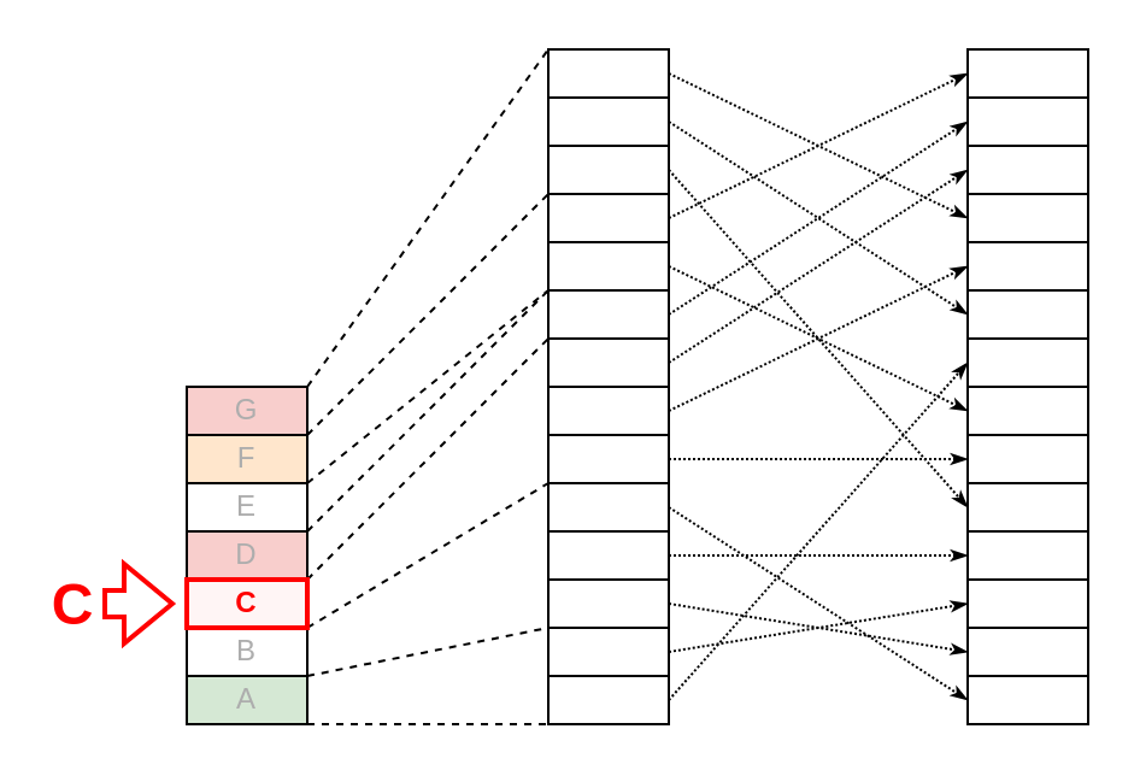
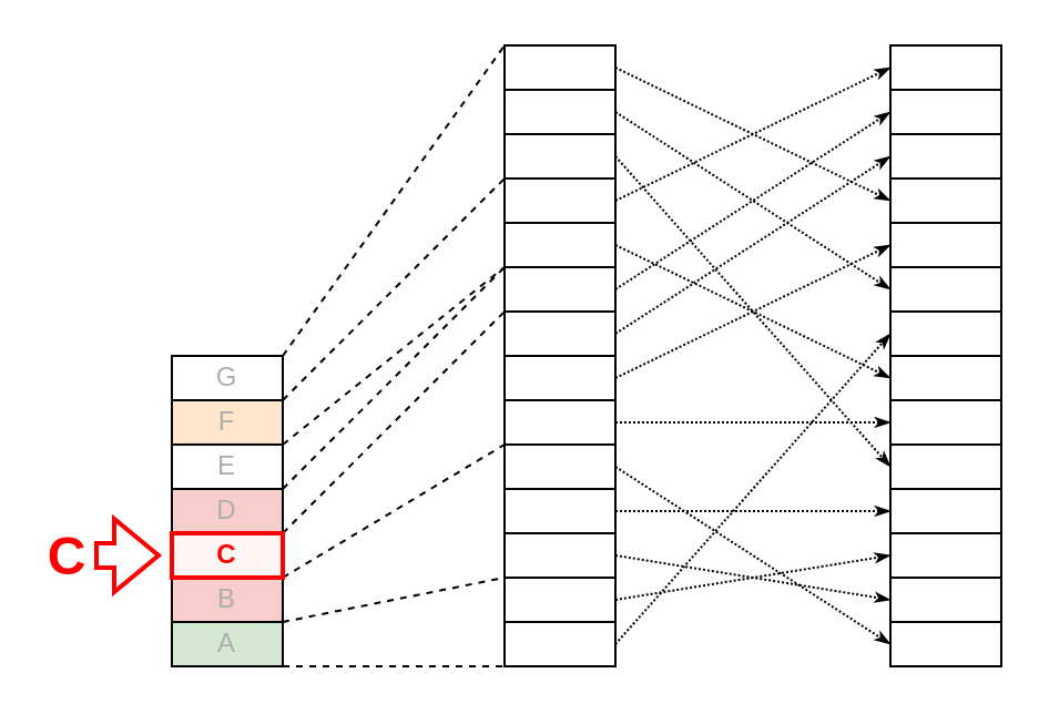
  <mxCell id="0" />
  <mxCell id="1" parent="0" />
  <mxCell id="2" value="A" style="rounded=0;whiteSpace=wrap;html=1;fontColor=#ADADAD;fillColor=#d5e8d4;" parent="1" vertex="1"><mxGeometry x="77" y="280" width="50" height="20" as="geometry" /></mxCell>
- <mxCell id="3" value="B" style="rounded=0;whiteSpace=wrap;html=1;fontColor=#ADADAD;" parent="1" vertex="1"><mxGeometry x="77" y="260" width="50" height="20" as="geometry" /></mxCell>
+ <mxCell id="3" value="B" style="rounded=0;whiteSpace=wrap;html=1;fontColor=#ADADAD;fillColor=#f8cecc;" parent="1" vertex="1"><mxGeometry x="77" y="260" width="50" height="20" as="geometry" /></mxCell>
  <mxCell id="4" value="D" style="rounded=0;whiteSpace=wrap;html=1;fontColor=#ADADAD;fillColor=#f8cecc;" parent="1" vertex="1"><mxGeometry x="77" y="220" width="50" height="20" as="geometry" /></mxCell>
  <mxCell id="5" value="E" style="rounded=0;whiteSpace=wrap;html=1;fontColor=#ADADAD;" parent="1" vertex="1"><mxGeometry x="77" y="200" width="50" height="20" as="geometry" /></mxCell>
  <mxCell id="6" value="" style="rounded=0;whiteSpace=wrap;html=1;" parent="1" vertex="1"><mxGeometry x="227" y="280" width="50" height="20" as="geometry" /></mxCell>
  <mxCell id="7" value="" style="rounded=0;whiteSpace=wrap;html=1;" parent="1" vertex="1"><mxGeometry x="227" y="260" width="50" height="20" as="geometry" /></mxCell>
  <mxCell id="8" value="" style="rounded=0;whiteSpace=wrap;html=1;" parent="1" vertex="1"><mxGeometry x="227" y="240" width="50" height="20" as="geometry" /></mxCell>
  <mxCell id="9" value="" style="rounded=0;whiteSpace=wrap;html=1;" parent="1" vertex="1"><mxGeometry x="227" y="220" width="50" height="20" as="geometry" /></mxCell>
  <mxCell id="10" value="" style="rounded=0;whiteSpace=wrap;html=1;" parent="1" vertex="1"><mxGeometry x="227" y="200" width="50" height="20" as="geometry" /></mxCell>
  <mxCell id="11" value="" style="rounded=0;whiteSpace=wrap;html=1;" parent="1" vertex="1"><mxGeometry x="227" y="120" width="50" height="20" as="geometry" /></mxCell>
  <mxCell id="12" value="" style="rounded=0;whiteSpace=wrap;html=1;" parent="1" vertex="1"><mxGeometry x="227" y="100" width="50" height="20" as="geometry" /></mxCell>
  <mxCell id="13" value="" style="rounded=0;whiteSpace=wrap;html=1;" parent="1" vertex="1"><mxGeometry x="227" y="80" width="50" height="20" as="geometry" /></mxCell>
  <mxCell id="14" value="" style="rounded=0;whiteSpace=wrap;html=1;" parent="1" vertex="1"><mxGeometry x="227" y="60" width="50" height="20" as="geometry" /></mxCell>
  <mxCell id="15" value="" style="rounded=0;whiteSpace=wrap;html=1;" parent="1" vertex="1"><mxGeometry x="227" y="40" width="50" height="20" as="geometry" /></mxCell>
  <mxCell id="16" value="" style="rounded=0;whiteSpace=wrap;html=1;" parent="1" vertex="1"><mxGeometry x="227" y="20" width="50" height="20" as="geometry" /></mxCell>
  <mxCell id="17" value="F" style="rounded=0;whiteSpace=wrap;html=1;fontColor=#ADADAD;fillColor=#ffe6cc;" parent="1" vertex="1"><mxGeometry x="77" y="180" width="50" height="20" as="geometry" /></mxCell>
- <mxCell id="18" value="G" style="rounded=0;whiteSpace=wrap;html=1;fontColor=#ADADAD;fillColor=#f8cecc;" parent="1" vertex="1"><mxGeometry x="77" y="160" width="50" height="20" as="geometry" /></mxCell>
+ <mxCell id="18" value="G" style="rounded=0;whiteSpace=wrap;html=1;fontColor=#ADADAD;" parent="1" vertex="1"><mxGeometry x="77" y="160" width="50" height="20" as="geometry" /></mxCell>
  <mxCell id="19" value="" style="rounded=0;whiteSpace=wrap;html=1;" parent="1" vertex="1"><mxGeometry x="401" y="140" width="50" height="20" as="geometry" /></mxCell>
  <mxCell id="20" value="" style="rounded=0;whiteSpace=wrap;html=1;" parent="1" vertex="1"><mxGeometry x="401" y="240" width="50" height="20" as="geometry" /></mxCell>
  <mxCell id="21" value="" style="rounded=0;whiteSpace=wrap;html=1;" parent="1" vertex="1"><mxGeometry x="401" y="260" width="50" height="20" as="geometry" /></mxCell>
  <mxCell id="22" value="" style="rounded=0;whiteSpace=wrap;html=1;" parent="1" vertex="1"><mxGeometry x="401" y="220" width="50" height="20" as="geometry" /></mxCell>
  <mxCell id="23" value="" style="rounded=0;whiteSpace=wrap;html=1;" parent="1" vertex="1"><mxGeometry x="401" y="280" width="50" height="20" as="geometry" /></mxCell>
  <mxCell id="24" value="" style="rounded=0;whiteSpace=wrap;html=1;" parent="1" vertex="1"><mxGeometry x="401" y="40" width="50" height="20" as="geometry" /></mxCell>
  <mxCell id="25" value="" style="rounded=0;whiteSpace=wrap;html=1;" parent="1" vertex="1"><mxGeometry x="401" y="160" width="50" height="20" as="geometry" /></mxCell>
  <mxCell id="26" value="" style="rounded=0;whiteSpace=wrap;html=1;" parent="1" vertex="1"><mxGeometry x="401" y="20" width="50" height="20" as="geometry" /></mxCell>
  <mxCell id="27" value="" style="rounded=0;whiteSpace=wrap;html=1;" parent="1" vertex="1"><mxGeometry x="401" y="200" width="50" height="20" as="geometry" /></mxCell>
  <mxCell id="28" value="" style="rounded=0;whiteSpace=wrap;html=1;" parent="1" vertex="1"><mxGeometry x="401" y="120" width="50" height="20" as="geometry" /></mxCell>
  <mxCell id="29" value="" style="rounded=0;whiteSpace=wrap;html=1;" parent="1" vertex="1"><mxGeometry x="401" y="80" width="50" height="20" as="geometry" /></mxCell>
  <mxCell id="30" value="" style="endArrow=none;dashed=1;html=1;rounded=0;exitX=1;exitY=1;exitDx=0;exitDy=0;entryX=0;entryY=1;entryDx=0;entryDy=0;" parent="1" edge="1"><mxGeometry width="50" height="50" relative="1" as="geometry"><mxPoint x="127" y="300" as="sourcePoint" /><mxPoint x="227" y="300" as="targetPoint" /></mxGeometry></mxCell>
  <mxCell id="31" value="" style="endArrow=none;dashed=1;html=1;rounded=0;exitX=1;exitY=1;exitDx=0;exitDy=0;entryX=0;entryY=0;entryDx=0;entryDy=0;" parent="1" target="7" edge="1"><mxGeometry width="50" height="50" relative="1" as="geometry"><mxPoint x="127" y="280" as="sourcePoint" /><mxPoint x="227" y="280" as="targetPoint" /></mxGeometry></mxCell>
  <mxCell id="32" value="" style="endArrow=none;dashed=1;html=1;rounded=0;exitX=1;exitY=1;exitDx=0;exitDy=0;entryX=0;entryY=0;entryDx=0;entryDy=0;strokeWidth=1;strokeColor=#000000;" parent="1" target="10" edge="1"><mxGeometry width="50" height="50" relative="1" as="geometry"><mxPoint x="127" y="260" as="sourcePoint" /><mxPoint x="227" y="260" as="targetPoint" /></mxGeometry></mxCell>
  <mxCell id="33" value="" style="endArrow=none;dashed=1;html=1;rounded=0;exitX=1;exitY=1;exitDx=0;exitDy=0;entryX=0;entryY=0;entryDx=0;entryDy=0;strokeWidth=1;strokeColor=#000000;" parent="1" target="57" edge="1"><mxGeometry width="50" height="50" relative="1" as="geometry"><mxPoint x="127" y="240" as="sourcePoint" /><mxPoint x="227" y="240" as="targetPoint" /></mxGeometry></mxCell>
  <mxCell id="34" value="" style="endArrow=none;dashed=1;html=1;rounded=0;exitX=1;exitY=1;exitDx=0;exitDy=0;entryX=0;entryY=0;entryDx=0;entryDy=0;" parent="1" target="11" edge="1"><mxGeometry width="50" height="50" relative="1" as="geometry"><mxPoint x="127" y="220" as="sourcePoint" /><mxPoint x="227" y="220" as="targetPoint" /></mxGeometry></mxCell>
  <mxCell id="35" value="" style="endArrow=none;dashed=1;html=1;rounded=0;exitX=1;exitY=1;exitDx=0;exitDy=0;entryX=0;entryY=1;entryDx=0;entryDy=0;" parent="1" target="12" edge="1"><mxGeometry width="50" height="50" relative="1" as="geometry"><mxPoint x="127" y="200" as="sourcePoint" /><mxPoint x="227" y="200" as="targetPoint" /></mxGeometry></mxCell>
  <mxCell id="36" value="" style="endArrow=none;dashed=1;html=1;rounded=0;exitX=1;exitY=1;exitDx=0;exitDy=0;entryX=0;entryY=1;entryDx=0;entryDy=0;" parent="1" target="14" edge="1"><mxGeometry width="50" height="50" relative="1" as="geometry"><mxPoint x="127" y="180" as="sourcePoint" /><mxPoint x="227" y="180" as="targetPoint" /></mxGeometry></mxCell>
  <mxCell id="37" value="" style="endArrow=none;dashed=1;html=1;rounded=0;exitX=1;exitY=1;exitDx=0;exitDy=0;entryX=0;entryY=0;entryDx=0;entryDy=0;" parent="1" target="16" edge="1"><mxGeometry width="50" height="50" relative="1" as="geometry"><mxPoint x="127" y="160" as="sourcePoint" /><mxPoint x="227" y="160" as="targetPoint" /></mxGeometry></mxCell>
  <mxCell id="38" value="" style="endArrow=classicThin;html=1;rounded=0;exitX=1;exitY=0.5;exitDx=0;exitDy=0;entryX=0;entryY=0.5;entryDx=0;entryDy=0;endFill=1;endSize=4;dashed=1;dashPattern=1 1;" parent="1" source="6" target="19" edge="1"><mxGeometry width="50" height="50" relative="1" as="geometry"><mxPoint x="307" y="260" as="sourcePoint" /><mxPoint x="357" y="210" as="targetPoint" /></mxGeometry></mxCell>
  <mxCell id="39" value="" style="endArrow=classicThin;html=1;rounded=0;exitX=1;exitY=0.5;exitDx=0;exitDy=0;entryX=0;entryY=0.5;entryDx=0;entryDy=0;endFill=1;endSize=4;dashed=1;dashPattern=1 1;" parent="1" source="7" target="20" edge="1"><mxGeometry width="50" height="50" relative="1" as="geometry"><mxPoint x="307" y="260" as="sourcePoint" /><mxPoint x="357" y="210" as="targetPoint" /></mxGeometry></mxCell>
  <mxCell id="40" value="" style="endArrow=classicThin;html=1;rounded=0;exitX=1;exitY=0.5;exitDx=0;exitDy=0;entryX=0;entryY=0.5;entryDx=0;entryDy=0;endFill=1;endSize=4;dashed=1;dashPattern=1 1;" parent="1" source="8" target="21" edge="1"><mxGeometry width="50" height="50" relative="1" as="geometry"><mxPoint x="337" y="220" as="sourcePoint" /><mxPoint x="387" y="170" as="targetPoint" /></mxGeometry></mxCell>
  <mxCell id="41" value="" style="endArrow=classicThin;html=1;rounded=0;exitX=1;exitY=0.5;exitDx=0;exitDy=0;entryX=0;entryY=0.5;entryDx=0;entryDy=0;endFill=1;endSize=4;dashed=1;dashPattern=1 1;" parent="1" source="9" target="22" edge="1"><mxGeometry width="50" height="50" relative="1" as="geometry"><mxPoint x="317" y="230" as="sourcePoint" /><mxPoint x="367" y="180" as="targetPoint" /></mxGeometry></mxCell>
  <mxCell id="42" value="" style="endArrow=classicThin;html=1;rounded=0;exitX=1;exitY=0.5;exitDx=0;exitDy=0;entryX=0;entryY=0.5;entryDx=0;entryDy=0;endFill=1;endSize=4;dashed=1;dashPattern=1 1;" parent="1" source="10" target="23" edge="1"><mxGeometry width="50" height="50" relative="1" as="geometry"><mxPoint x="317" y="170" as="sourcePoint" /><mxPoint x="367" y="120" as="targetPoint" /></mxGeometry></mxCell>
  <mxCell id="43" value="" style="endArrow=classicThin;html=1;rounded=0;exitX=1;exitY=0.5;exitDx=0;exitDy=0;entryX=0;entryY=0.5;entryDx=0;entryDy=0;endFill=1;endSize=4;dashed=1;dashPattern=1 1;strokeWidth=1;strokeColor=#000000;" parent="1" source="55" target="58" edge="1"><mxGeometry width="50" height="50" relative="1" as="geometry"><mxPoint x="317" y="110" as="sourcePoint" /><mxPoint x="367" y="60" as="targetPoint" /></mxGeometry></mxCell>
  <mxCell id="44" value="" style="endArrow=classicThin;html=1;rounded=0;exitX=1;exitY=0.5;exitDx=0;exitDy=0;entryX=0;entryY=0.5;entryDx=0;entryDy=0;endFill=1;endSize=4;dashed=1;dashPattern=1 1;strokeWidth=1;strokeColor=#000000;" parent="1" source="56" target="59" edge="1"><mxGeometry width="50" height="50" relative="1" as="geometry"><mxPoint x="317" y="60" as="sourcePoint" /><mxPoint x="367" y="10" as="targetPoint" /></mxGeometry></mxCell>
  <mxCell id="45" value="" style="endArrow=classicThin;html=1;rounded=0;exitX=1;exitY=0.5;exitDx=0;exitDy=0;entryX=0;entryY=0.5;entryDx=0;entryDy=0;endFill=1;endSize=4;dashed=1;dashPattern=1 1;strokeWidth=1;strokeColor=#000000;" parent="1" source="57" target="60" edge="1"><mxGeometry width="50" height="50" relative="1" as="geometry"><mxPoint x="317" y="150" as="sourcePoint" /><mxPoint x="367" y="100" as="targetPoint" /></mxGeometry></mxCell>
  <mxCell id="46" value="" style="endArrow=classicThin;html=1;rounded=0;exitX=1;exitY=0.5;exitDx=0;exitDy=0;entryX=0;entryY=0.5;entryDx=0;entryDy=0;endFill=1;endSize=4;dashed=1;dashPattern=1 1;" parent="1" source="11" target="24" edge="1"><mxGeometry width="50" height="50" relative="1" as="geometry"><mxPoint x="327" y="120" as="sourcePoint" /><mxPoint x="377" y="70" as="targetPoint" /></mxGeometry></mxCell>
  <mxCell id="47" value="" style="endArrow=classicThin;html=1;rounded=0;exitX=1;exitY=0.5;exitDx=0;exitDy=0;entryX=0;entryY=0.5;entryDx=0;entryDy=0;endFill=1;endSize=4;dashed=1;dashPattern=1 1;" parent="1" source="12" target="25" edge="1"><mxGeometry width="50" height="50" relative="1" as="geometry"><mxPoint x="327" y="100" as="sourcePoint" /><mxPoint x="377" y="50" as="targetPoint" /></mxGeometry></mxCell>
  <mxCell id="48" value="" style="endArrow=classicThin;html=1;rounded=0;exitX=1;exitY=0.5;exitDx=0;exitDy=0;entryX=0;entryY=0.5;entryDx=0;entryDy=0;endFill=1;endSize=4;dashed=1;dashPattern=1 1;" parent="1" source="13" target="26" edge="1"><mxGeometry width="50" height="50" relative="1" as="geometry"><mxPoint x="327" y="80" as="sourcePoint" /><mxPoint x="377" y="30" as="targetPoint" /></mxGeometry></mxCell>
  <mxCell id="49" value="" style="endArrow=classicThin;html=1;rounded=0;exitX=1;exitY=0.5;exitDx=0;exitDy=0;entryX=0;entryY=0.5;entryDx=0;entryDy=0;endFill=1;endSize=4;dashed=1;dashPattern=1 1;" parent="1" source="14" target="27" edge="1"><mxGeometry width="50" height="50" relative="1" as="geometry"><mxPoint x="327" y="50" as="sourcePoint" /><mxPoint x="377" y="0" as="targetPoint" /></mxGeometry></mxCell>
  <mxCell id="50" value="" style="endArrow=classicThin;html=1;rounded=0;exitX=1;exitY=0.5;exitDx=0;exitDy=0;entryX=0;entryY=0.5;entryDx=0;entryDy=0;endFill=1;endSize=4;dashed=1;dashPattern=1 1;" parent="1" source="15" target="28" edge="1"><mxGeometry width="50" height="50" relative="1" as="geometry"><mxPoint x="317" y="50" as="sourcePoint" /><mxPoint x="367" y="0" as="targetPoint" /></mxGeometry></mxCell>
  <mxCell id="51" value="" style="endArrow=classicThin;html=1;rounded=0;exitX=1;exitY=0.5;exitDx=0;exitDy=0;entryX=0;entryY=0.5;entryDx=0;entryDy=0;endFill=1;endSize=4;dashed=1;dashPattern=1 1;" parent="1" source="16" target="29" edge="1"><mxGeometry width="50" height="50" relative="1" as="geometry"><mxPoint x="307" y="30" as="sourcePoint" /><mxPoint x="357" y="-20" as="targetPoint" /></mxGeometry></mxCell>
  <mxCell id="52" value="" style="shape=flexArrow;endArrow=classic;html=1;rounded=0;strokeColor=#FF0000;strokeWidth=2;" parent="1" edge="1"><mxGeometry width="50" height="50" relative="1" as="geometry"><mxPoint x="42" y="250" as="sourcePoint" /><mxPoint x="72" y="250" as="targetPoint" /></mxGeometry></mxCell>
  <mxCell id="53" value="C" style="text;html=1;strokeColor=none;fillColor=none;align=center;verticalAlign=middle;whiteSpace=wrap;rounded=0;fontColor=#FF0000;fontStyle=1;fontSize=24;" parent="1" vertex="1"><mxGeometry x="20" y="236" width="20" height="30" as="geometry" /></mxCell>
  <mxCell id="54" value="C" style="rounded=0;whiteSpace=wrap;html=1;fontStyle=1;fontColor=#FF0000;strokeColor=#FF0000;strokeWidth=2;fillColor=#FFF5F5;" parent="1" vertex="1"><mxGeometry x="77" y="240" width="50" height="20" as="geometry" /></mxCell>
  <mxCell id="55" value="" style="rounded=0;whiteSpace=wrap;html=1;strokeColor=#000000;strokeWidth=1;fontStyle=0;fontColor=#000000;fillColor=#FFFFFF;" parent="1" vertex="1"><mxGeometry x="227" y="180" width="50" height="20" as="geometry" /></mxCell>
  <mxCell id="56" value="" style="rounded=0;whiteSpace=wrap;html=1;strokeColor=#000000;strokeWidth=1;fontStyle=0;fontColor=#000000;fillColor=#FFFFFF;" parent="1" vertex="1"><mxGeometry x="227" y="160" width="50" height="20" as="geometry" /></mxCell>
  <mxCell id="57" value="" style="rounded=0;whiteSpace=wrap;html=1;strokeColor=#000000;strokeWidth=1;fontStyle=0;fontColor=#000000;fillColor=#FFFFFF;" parent="1" vertex="1"><mxGeometry x="227" y="140" width="50" height="20" as="geometry" /></mxCell>
  <mxCell id="58" value="" style="rounded=0;whiteSpace=wrap;html=1;strokeColor=#000000;strokeWidth=1;fontStyle=0;fontColor=#000000;fillColor=#FFFFFF;" parent="1" vertex="1"><mxGeometry x="401" y="180" width="50" height="20" as="geometry" /></mxCell>
  <mxCell id="59" value="" style="rounded=0;whiteSpace=wrap;html=1;strokeColor=#000000;strokeWidth=1;fontStyle=0;fontColor=#000000;fillColor=#FFFFFF;" parent="1" vertex="1"><mxGeometry x="401" y="100" width="50" height="20" as="geometry" /></mxCell>
  <mxCell id="60" value="" style="rounded=0;whiteSpace=wrap;html=1;strokeColor=#000000;strokeWidth=1;fontStyle=0;fontColor=#000000;fillColor=#FFFFFF;" parent="1" vertex="1"><mxGeometry x="401" y="60" width="50" height="20" as="geometry" /></mxCell>
